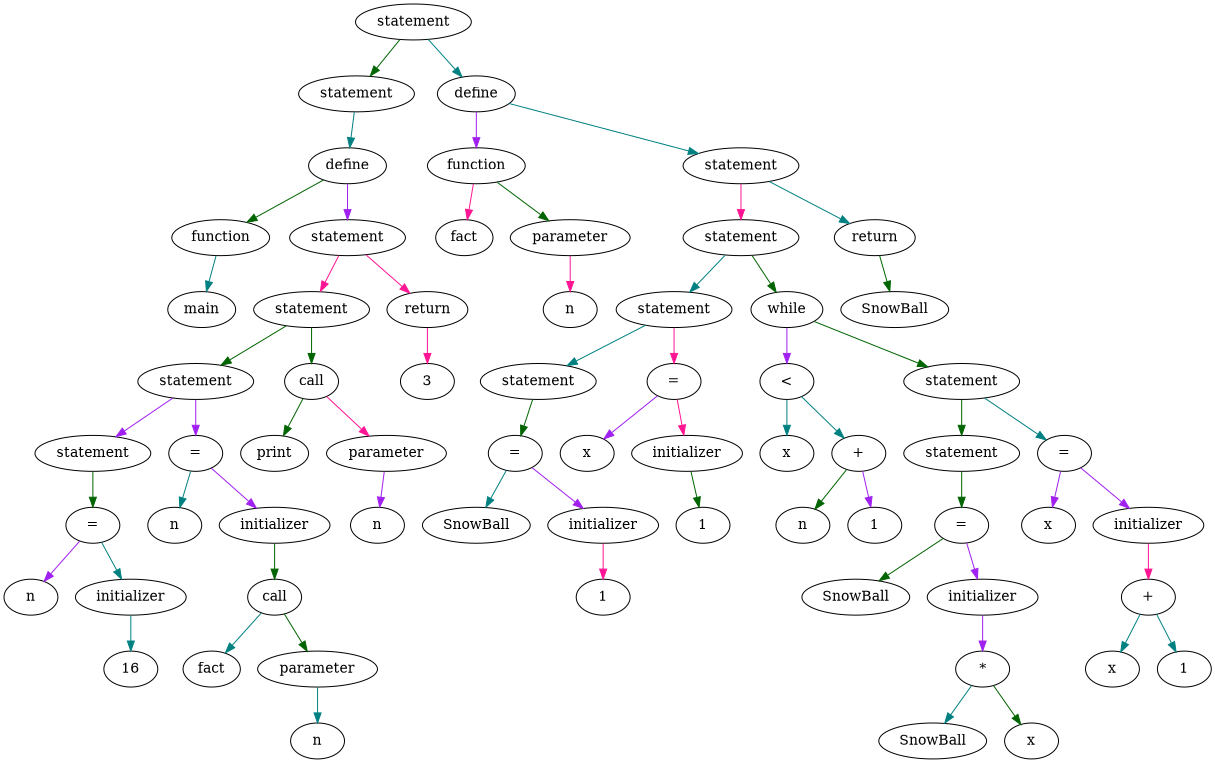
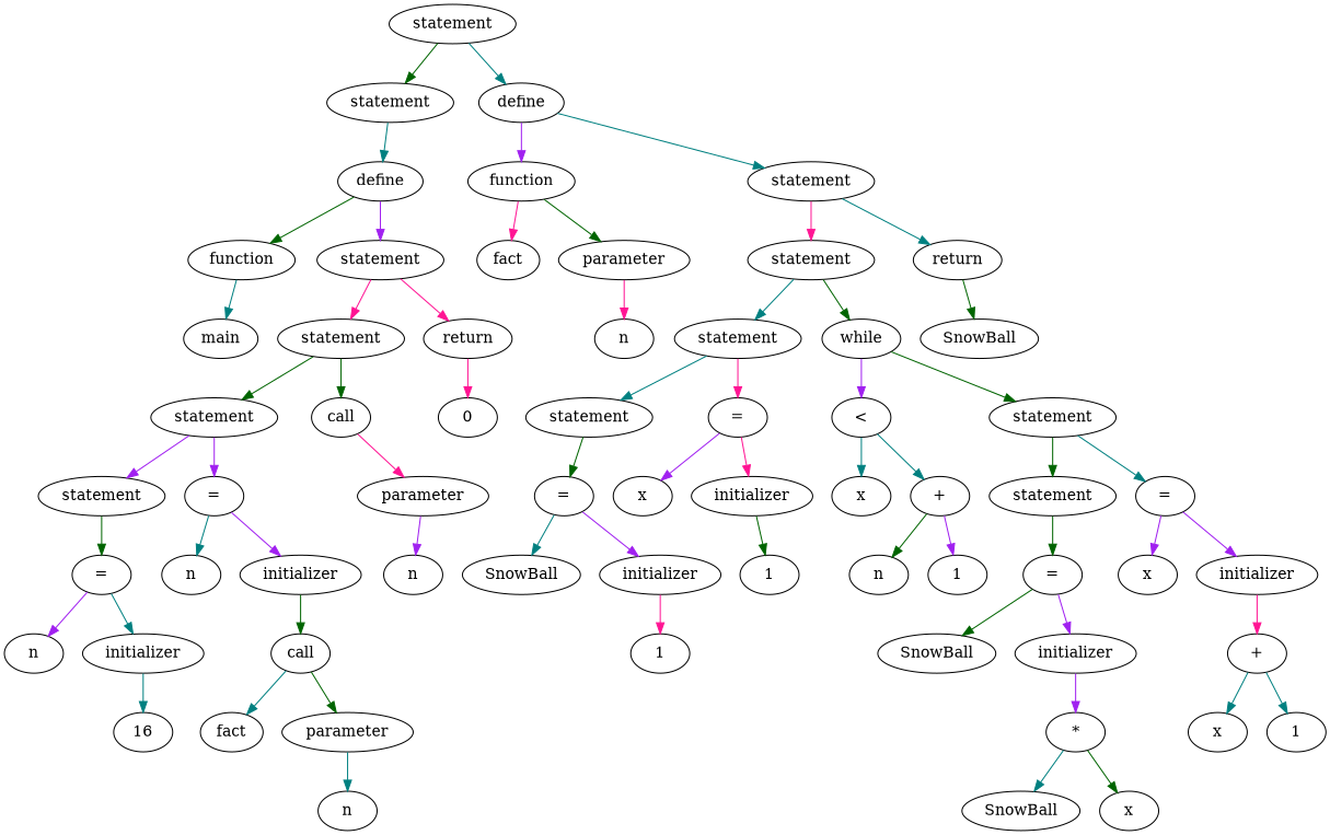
  digraph {
    edge [color=darkgreen]
    n1 [label=statement]
    n2 [label=statement]
    n3 [label=define]
    n4 [label=define]
    n5 [label=function]
    n6 [label=statement]
    n7 [label=function]
    n8 [label=statement]
    n9 [label=fact]
    n10 [label=parameter]
    n11 [label=statement]
    n12 [label=return]
    n13 [label=main]
    n14 [label=statement]
    n15 [label=return]
    n16 [label=statement]
    n17 [label=call]
-   n18 [label=3]
+   n18 [label=0]
    n19 [label=statement]
    n20 [label="="]
-   n21 [label=print]
    n22 [label=parameter]
    n23 [label="="]
    n24 [label=n]
    n25 [label=initializer]
    n26 [label=n]
    n27 [label=n]
    n28 [label=initializer]
    n29 [label=call]
    n30 [label=16]
    n31 [label=fact]
    n32 [label=parameter]
    n33 [label=n]
    n34 [label=n]
    n35 [label=statement]
    n36 [label=while]
    n37 [label=SnowBall]
    n38 [label=statement]
    n39 [label="="]
    n40 [label="<"]
    n41 [label=statement]
    n42 [label="="]
    n43 [label=x]
    n44 [label=initializer]
    n45 [label=x]
    n46 [label="+"]
    n47 [label=statement]
    n48 [label="="]
    n49 [label=SnowBall]
    n50 [label=initializer]
    n51 [label=1]
    n52 [label=1]
    n53 [label=n]
    n54 [label=1]
    n55 [label="="]
    n56 [label=x]
    n57 [label=initializer]
    n58 [label=SnowBall]
    n59 [label=initializer]
    n60 [label="+"]
    n61 [label="*"]
    n62 [label=SnowBall]
    n63 [label=x]
    n64 [label=x]
    n65 [label=1]
    n1 -> n2
    n1 -> n3 [color=teal]
    n2 -> n4 [color=teal]
    n3 -> n5 [color=purple]
    n3 -> n6 [color=teal]
    n4 -> n7
    n4 -> n8 [color=purple]
    n5 -> n9 [color=deeppink]
    n5 -> n10
    n6 -> n11 [color=deeppink]
    n6 -> n12 [color=teal]
    n7 -> n13 [color=teal]
    n8 -> n14 [color=deeppink]
    n8 -> n15 [color=deeppink]
    n10 -> n34 [color=deeppink]
    n11 -> n35 [color=teal]
    n11 -> n36
    n12 -> n37
    n14 -> n16
    n14 -> n17
    n15 -> n18 [color=deeppink]
    n16 -> n19 [color=purple]
    n16 -> n20 [color=purple]
-   n17 -> n21
    n17 -> n22 [color=deeppink]
    n19 -> n23
    n20 -> n24 [color=teal]
    n20 -> n25 [color=purple]
    n22 -> n26 [color=purple]
    n23 -> n27 [color=purple]
    n23 -> n28 [color=teal]
    n25 -> n29
    n28 -> n30 [color=teal]
    n29 -> n31 [color=teal]
    n29 -> n32
    n32 -> n33 [color=teal]
    n35 -> n38 [color=teal]
    n35 -> n39 [color=deeppink]
    n36 -> n40 [color=purple]
    n36 -> n41
    n38 -> n42
    n39 -> n43 [color=purple]
    n39 -> n44 [color=deeppink]
    n40 -> n45 [color=teal]
    n40 -> n46 [color=teal]
    n41 -> n47
    n41 -> n48 [color=teal]
    n42 -> n49 [color=teal]
    n42 -> n50 [color=purple]
    n44 -> n51
    n46 -> n53
    n46 -> n54 [color=purple]
    n47 -> n55
    n48 -> n56 [color=purple]
    n48 -> n57 [color=purple]
    n50 -> n52 [color=deeppink]
    n55 -> n58
    n55 -> n59 [color=purple]
    n57 -> n60 [color=deeppink]
    n59 -> n61 [color=purple]
    n60 -> n64 [color=teal]
    n60 -> n65 [color=teal]
    n61 -> n62 [color=teal]
    n61 -> n63
  }
